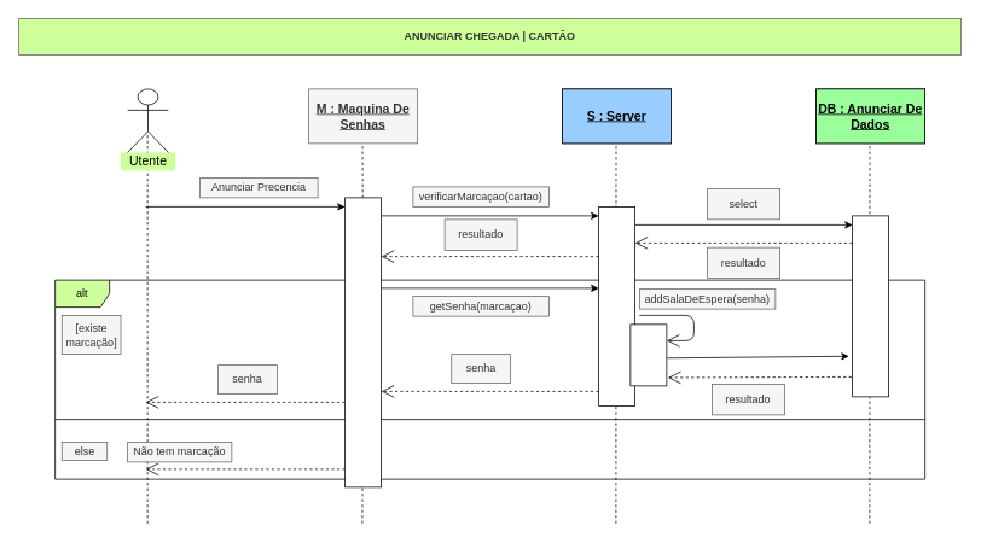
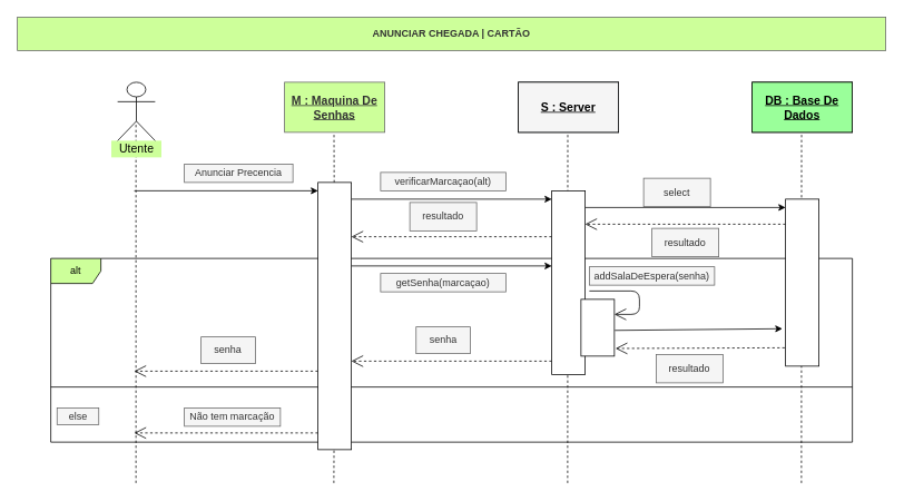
  <mxCell id="0" />
  <mxCell id="1" parent="0" />
  <mxCell id="2" value="alt" style="shape=umlFrame;whiteSpace=wrap;html=1;fillColor=#CDFF9A;" parent="1" vertex="1"><mxGeometry x="60" y="309" width="960" height="220" as="geometry" /></mxCell>
  <mxCell id="3" value="&lt;b&gt;ANUNCIAR CHEGADA | CARTÃO&lt;/b&gt;" style="text;html=1;align=center;verticalAlign=middle;whiteSpace=wrap;rounded=0;strokeColor=#666666;fontColor=#333333;fillColor=#CDFF9A;" parent="1" vertex="1"><mxGeometry x="20" y="20" width="1040" height="40" as="geometry" /></mxCell>
  <mxCell id="4" value="&lt;span style=&quot;font-size: 14px&quot;&gt;&lt;b&gt;BaseDeDados&lt;/b&gt;&lt;/span&gt;" style="rounded=0;whiteSpace=wrap;html=1;fillColor=#9AFF9A;" parent="1" vertex="1"><mxGeometry x="900" y="98" width="120" height="60" as="geometry" /></mxCell>
  <mxCell id="5" value="" style="endArrow=none;dashed=1;html=1;rounded=1;" parent="1" edge="1"><mxGeometry width="50" height="50" relative="1" as="geometry"><mxPoint x="162" y="578" as="sourcePoint" /><mxPoint x="162" y="148" as="targetPoint" /></mxGeometry></mxCell>
  <mxCell id="6" value="&lt;span style=&quot;font-size: 14px&quot;&gt;Utente&lt;/span&gt;" style="text;html=1;align=center;verticalAlign=middle;whiteSpace=wrap;rounded=0;fillColor=#CDFF9A;" parent="1" vertex="1"><mxGeometry x="132.5" y="168" width="60" height="20" as="geometry" /></mxCell>
- <mxCell id="7" value="&lt;span style=&quot;font-size: 14px&quot;&gt;&lt;b&gt;&lt;u&gt;M : Maquina De&lt;br&gt;Senhas&lt;br&gt;&lt;/u&gt;&lt;/b&gt;&lt;/span&gt;" style="rounded=0;whiteSpace=wrap;html=1;strokeColor=#666666;fontColor=#333333;fillColor=#f5f5f5;" parent="1" vertex="1"><mxGeometry x="340" y="98" width="120" height="60" as="geometry" /></mxCell>
+ <mxCell id="7" value="&lt;span style=&quot;font-size: 14px&quot;&gt;&lt;b&gt;&lt;u&gt;M : Maquina De&lt;br&gt;Senhas&lt;br&gt;&lt;/u&gt;&lt;/b&gt;&lt;/span&gt;" style="rounded=0;whiteSpace=wrap;html=1;strokeColor=#666666;fontColor=#333333;fillColor=#CDFF9A;" parent="1" vertex="1"><mxGeometry x="340" y="98" width="120" height="60" as="geometry" /></mxCell>
  <mxCell id="8" value="" style="endArrow=none;dashed=1;html=1;rounded=1;" parent="1" source="42" edge="1"><mxGeometry width="50" height="50" relative="1" as="geometry"><mxPoint x="399" y="978" as="sourcePoint" /><mxPoint x="399.17" y="158" as="targetPoint" /></mxGeometry></mxCell>
  <mxCell id="9" value="" style="endArrow=none;dashed=1;html=1;rounded=1;" parent="1" edge="1"><mxGeometry width="50" height="50" relative="1" as="geometry"><mxPoint x="679" y="578" as="sourcePoint" /><mxPoint x="679.17" y="148" as="targetPoint" /></mxGeometry></mxCell>
  <mxCell id="10" value="" style="endArrow=none;dashed=1;html=1;rounded=1;" parent="1" edge="1"><mxGeometry width="50" height="50" relative="1" as="geometry"><mxPoint x="959" y="578" as="sourcePoint" /><mxPoint x="959.17" y="158" as="targetPoint" /></mxGeometry></mxCell>
  <mxCell id="11" value="" style="shape=umlActor;verticalLabelPosition=bottom;verticalAlign=top;html=1;outlineConnect=0;" parent="1" vertex="1"><mxGeometry x="140" y="98" width="45" height="70" as="geometry" /></mxCell>
  <mxCell id="12" value="&lt;font style=&quot;font-size: 14px&quot;&gt;Server&lt;/font&gt;" style="rounded=0;whiteSpace=wrap;html=1;fillColor=#9ACDFF;" parent="1" vertex="1"><mxGeometry x="620" y="98" width="120" height="60" as="geometry" /></mxCell>
  <mxCell id="13" value="Anunciar Precencia" style="text;html=1;strokeColor=#666666;align=center;verticalAlign=middle;whiteSpace=wrap;rounded=0;fillColor=#f5f5f5;fontColor=#333333;" parent="1" vertex="1"><mxGeometry x="220" y="196" width="130" height="22" as="geometry" /></mxCell>
  <mxCell id="14" value="" style="endArrow=classic;html=1;" parent="1" edge="1"><mxGeometry width="50" height="50" relative="1" as="geometry"><mxPoint x="160" y="228" as="sourcePoint" /><mxPoint x="380" y="228" as="targetPoint" /></mxGeometry></mxCell>
  <mxCell id="15" value="" style="endArrow=classic;html=1;" parent="1" edge="1"><mxGeometry width="50" height="50" relative="1" as="geometry"><mxPoint x="420" y="238" as="sourcePoint" /><mxPoint x="660" y="238" as="targetPoint" /></mxGeometry></mxCell>
- <mxCell id="16" value="verificarMarcaçao(cartao)" style="text;html=1;strokeColor=#666666;align=center;verticalAlign=middle;whiteSpace=wrap;rounded=0;fillColor=#f5f5f5;fontColor=#333333;" parent="1" vertex="1"><mxGeometry x="455" y="206" width="150" height="22" as="geometry" /></mxCell>
+ <mxCell id="16" value="verificarMarcaçao(alt)" style="text;html=1;strokeColor=#666666;align=center;verticalAlign=middle;whiteSpace=wrap;rounded=0;fillColor=#f5f5f5;fontColor=#333333;" parent="1" vertex="1"><mxGeometry x="455" y="206" width="150" height="22" as="geometry" /></mxCell>
  <mxCell id="17" value="" style="endArrow=classic;html=1;" parent="1" edge="1"><mxGeometry width="50" height="50" relative="1" as="geometry"><mxPoint x="700" y="248" as="sourcePoint" /><mxPoint x="940" y="248" as="targetPoint" /></mxGeometry></mxCell>
- <mxCell id="18" value="select" style="text;html=1;strokeColor=#666666;align=center;verticalAlign=middle;whiteSpace=wrap;rounded=0;fillColor=#f5f5f5;fontColor=#333333;" parent="1" vertex="1"><mxGeometry x="780" y="208" width="80" height="34" as="geometry" /></mxCell>
+ <mxCell id="18" value="select" style="text;html=1;strokeColor=#666666;align=center;verticalAlign=middle;whiteSpace=wrap;rounded=0;fillColor=#f5f5f5;fontColor=#333333;" parent="1" vertex="1"><mxGeometry x="770" y="213" width="80" height="34" as="geometry" /></mxCell>
  <mxCell id="19" value="" style="endArrow=open;endFill=1;endSize=12;html=1;dashed=1;" parent="1" edge="1"><mxGeometry width="160" relative="1" as="geometry"><mxPoint x="940" y="268" as="sourcePoint" /><mxPoint x="700" y="268" as="targetPoint" /></mxGeometry></mxCell>
  <mxCell id="20" value="resultado" style="text;html=1;strokeColor=#666666;align=center;verticalAlign=middle;whiteSpace=wrap;rounded=0;fillColor=#f5f5f5;fontColor=#333333;" parent="1" vertex="1"><mxGeometry x="780" y="273" width="80" height="34" as="geometry" /></mxCell>
  <mxCell id="21" value="" style="endArrow=open;endFill=1;endSize=12;html=1;dashed=1;" parent="1" edge="1"><mxGeometry width="160" relative="1" as="geometry"><mxPoint x="660" y="283" as="sourcePoint" /><mxPoint x="420" y="283" as="targetPoint" /></mxGeometry></mxCell>
  <mxCell id="22" value="resultado" style="text;html=1;strokeColor=#666666;align=center;verticalAlign=middle;whiteSpace=wrap;rounded=0;fillColor=#f5f5f5;fontColor=#333333;" parent="1" vertex="1"><mxGeometry x="490" y="242" width="80" height="34" as="geometry" /></mxCell>
- <mxCell id="23" value="[existe marcação]" style="text;html=1;strokeColor=#666666;align=center;verticalAlign=middle;whiteSpace=wrap;rounded=0;fillColor=#f5f5f5;fontColor=#333333;" parent="1" vertex="1"><mxGeometry x="67.5" y="348" width="65" height="43" as="geometry" /></mxCell>
  <mxCell id="24" value="" style="endArrow=classic;html=1;" parent="1" edge="1"><mxGeometry width="50" height="50" relative="1" as="geometry"><mxPoint x="420" y="318" as="sourcePoint" /><mxPoint x="660" y="318" as="targetPoint" /></mxGeometry></mxCell>
  <mxCell id="25" value="getSenha(marcaçao)" style="text;html=1;strokeColor=#666666;align=center;verticalAlign=middle;whiteSpace=wrap;rounded=0;fillColor=#f5f5f5;fontColor=#333333;" parent="1" vertex="1"><mxGeometry x="455" y="327" width="150" height="22" as="geometry" /></mxCell>
  <mxCell id="26" value="" style="endArrow=open;endFill=1;endSize=12;html=1;dashed=1;" parent="1" edge="1"><mxGeometry width="160" relative="1" as="geometry"><mxPoint x="660" y="432" as="sourcePoint" /><mxPoint x="420" y="432" as="targetPoint" /></mxGeometry></mxCell>
  <mxCell id="27" value="senha" style="text;html=1;strokeColor=#666666;align=center;verticalAlign=middle;whiteSpace=wrap;rounded=0;fillColor=#f5f5f5;fontColor=#333333;" parent="1" vertex="1"><mxGeometry x="497.5" y="391" width="65" height="32" as="geometry" /></mxCell>
  <mxCell id="28" value="" style="endArrow=open;endFill=1;endSize=12;html=1;dashed=1;" parent="1" edge="1"><mxGeometry width="160" relative="1" as="geometry"><mxPoint x="380" y="444" as="sourcePoint" /><mxPoint x="160" y="444" as="targetPoint" /></mxGeometry></mxCell>
  <mxCell id="29" value="senha" style="text;html=1;strokeColor=#666666;align=center;verticalAlign=middle;whiteSpace=wrap;rounded=0;fillColor=#f5f5f5;fontColor=#333333;" parent="1" vertex="1"><mxGeometry x="240" y="403" width="65" height="32" as="geometry" /></mxCell>
  <mxCell id="30" value="" style="endArrow=open;endFill=1;endSize=12;html=1;" parent="1" edge="1"><mxGeometry width="160" relative="1" as="geometry"><mxPoint x="705" y="348" as="sourcePoint" /><mxPoint x="735" y="376" as="targetPoint" /><Array as="points"><mxPoint x="765" y="348" /><mxPoint x="765" y="376" /></Array></mxGeometry></mxCell>
  <mxCell id="31" value="" style="endArrow=classic;html=1;exitX=1.015;exitY=0.547;exitDx=0;exitDy=0;exitPerimeter=0;entryX=-0.095;entryY=0.776;entryDx=0;entryDy=0;entryPerimeter=0;" parent="1" source="37" target="35" edge="1"><mxGeometry width="50" height="50" relative="1" as="geometry"><mxPoint x="495" y="326" as="sourcePoint" /><mxPoint x="930" y="395" as="targetPoint" /></mxGeometry></mxCell>
  <mxCell id="32" value="" style="endArrow=open;endFill=1;endSize=12;html=1;dashed=1;entryX=1.035;entryY=0.865;entryDx=0;entryDy=0;entryPerimeter=0;" parent="1" target="37" edge="1"><mxGeometry width="160" relative="1" as="geometry"><mxPoint x="945" y="416" as="sourcePoint" /><mxPoint x="705" y="416" as="targetPoint" /></mxGeometry></mxCell>
  <mxCell id="33" value="resultado" style="text;html=1;strokeColor=#666666;align=center;verticalAlign=middle;whiteSpace=wrap;rounded=0;fillColor=#f5f5f5;fontColor=#333333;" parent="1" vertex="1"><mxGeometry x="785" y="424" width="80" height="34" as="geometry" /></mxCell>
  <mxCell id="34" value="addSalaDeEspera(senha)" style="text;html=1;strokeColor=#666666;align=center;verticalAlign=middle;whiteSpace=wrap;rounded=0;fillColor=#f5f5f5;fontColor=#333333;" parent="1" vertex="1"><mxGeometry x="705" y="319" width="150" height="22" as="geometry" /></mxCell>
  <mxCell id="35" value="" style="rounded=0;whiteSpace=wrap;html=1;" parent="1" vertex="1"><mxGeometry x="940" y="238" width="40" height="200" as="geometry" /></mxCell>
  <mxCell id="36" value="" style="rounded=0;whiteSpace=wrap;html=1;" parent="1" vertex="1"><mxGeometry x="660" y="228" width="40" height="220" as="geometry" /></mxCell>
  <mxCell id="37" value="" style="rounded=0;whiteSpace=wrap;html=1;" parent="1" vertex="1"><mxGeometry x="695" y="358" width="40" height="68" as="geometry" /></mxCell>
  <mxCell id="38" value="" style="line;strokeWidth=1;fillColor=none;align=left;verticalAlign=middle;spacingTop=-1;spacingLeft=3;spacingRight=3;rotatable=0;labelPosition=right;points=[];portConstraint=eastwest;" parent="1" vertex="1"><mxGeometry x="60" y="459" width="960" height="8" as="geometry" /></mxCell>
  <mxCell id="39" value="else" style="text;html=1;strokeColor=#666666;align=center;verticalAlign=middle;whiteSpace=wrap;rounded=0;fillColor=#f5f5f5;fontColor=#333333;" parent="1" vertex="1"><mxGeometry x="67.5" y="488" width="50" height="20" as="geometry" /></mxCell>
  <mxCell id="40" value="" style="endArrow=open;endFill=1;endSize=12;html=1;dashed=1;" parent="1" edge="1"><mxGeometry width="160" relative="1" as="geometry"><mxPoint x="380" y="518" as="sourcePoint" /><mxPoint x="160" y="518" as="targetPoint" /></mxGeometry></mxCell>
- <mxCell id="41" value="Não tem marcação" style="text;html=1;strokeColor=#666666;align=center;verticalAlign=middle;whiteSpace=wrap;rounded=0;fillColor=#f5f5f5;fontColor=#333333;" parent="1" vertex="1"><mxGeometry x="140" y="488" width="115" height="22" as="geometry" /></mxCell>
+ <mxCell id="41" value="Não tem marcação" style="text;html=1;strokeColor=#666666;align=center;verticalAlign=middle;whiteSpace=wrap;rounded=0;fillColor=#f5f5f5;fontColor=#333333;" parent="1" vertex="1"><mxGeometry x="220" y="488" width="115" height="22" as="geometry" /></mxCell>
  <mxCell id="42" value="" style="rounded=0;whiteSpace=wrap;html=1;" parent="1" vertex="1"><mxGeometry x="380" y="218" width="40" height="320" as="geometry" /></mxCell>
  <mxCell id="43" value="" style="endArrow=none;dashed=1;html=1;rounded=1;" parent="1" target="42" edge="1"><mxGeometry width="50" height="50" relative="1" as="geometry"><mxPoint x="399" y="578" as="sourcePoint" /><mxPoint x="399.17" y="-222" as="targetPoint" /></mxGeometry></mxCell>
- <mxCell id="44" value="&lt;font style=&quot;font-size: 14px&quot;&gt;&lt;b&gt;&lt;u&gt;S : Server&lt;/u&gt;&lt;/b&gt;&lt;/font&gt;" style="rounded=0;whiteSpace=wrap;html=1;fillColor=#9ACDFF;" parent="1" vertex="1"><mxGeometry x="620" y="98" width="120" height="60" as="geometry" /></mxCell>
- <mxCell id="45" value="&lt;span style=&quot;font-size: 14px&quot;&gt;&lt;b&gt;&lt;u&gt;DB : Anunciar De Dados&lt;/u&gt;&lt;/b&gt;&lt;/span&gt;" style="rounded=0;whiteSpace=wrap;html=1;fillColor=#9AFF9A;" parent="1" vertex="1"><mxGeometry x="900" y="98" width="120" height="60" as="geometry" /></mxCell>
+ <mxCell id="44" value="&lt;font style=&quot;font-size: 14px&quot;&gt;&lt;b&gt;&lt;u&gt;S : Server&lt;/u&gt;&lt;/b&gt;&lt;/font&gt;" style="rounded=0;whiteSpace=wrap;html=1;fillColor=#f5f5f5;" parent="1" vertex="1"><mxGeometry x="620" y="98" width="120" height="60" as="geometry" /></mxCell>
+ <mxCell id="45" value="&lt;span style=&quot;font-size: 14px&quot;&gt;&lt;b&gt;&lt;u&gt;DB : Base De Dados&lt;/u&gt;&lt;/b&gt;&lt;/span&gt;" style="rounded=0;whiteSpace=wrap;html=1;fillColor=#9AFF9A;" parent="1" vertex="1"><mxGeometry x="900" y="98" width="120" height="60" as="geometry" /></mxCell>
